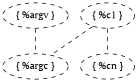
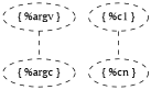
  graph {
    fontname="PT Serif"
    node [fontname="PT Serif" style=dashed]
    edge [fontname="PT Serif" style=dashed]
    "{ %argv }"
    "{ %c1 }"
    "{ %argc }"
    "{ %cn }"
    subgraph sub_1 {
      rank=same
      "{ %argv }"
      "{ %c1 }"
    }
    subgraph sub_2 {
      rank=same
      "{ %argc }"
      "{ %cn }"
    }
    "{ %argv }" -- "{ %c1 }" [style=invis]
    "{ %argv }" -- "{ %argc }"
    "{ %argv }" -- "{ %cn }" [style=invis]
-   "{ %c1 }" -- "{ %argc }"
    "{ %c1 }" -- "{ %cn }"
  }
